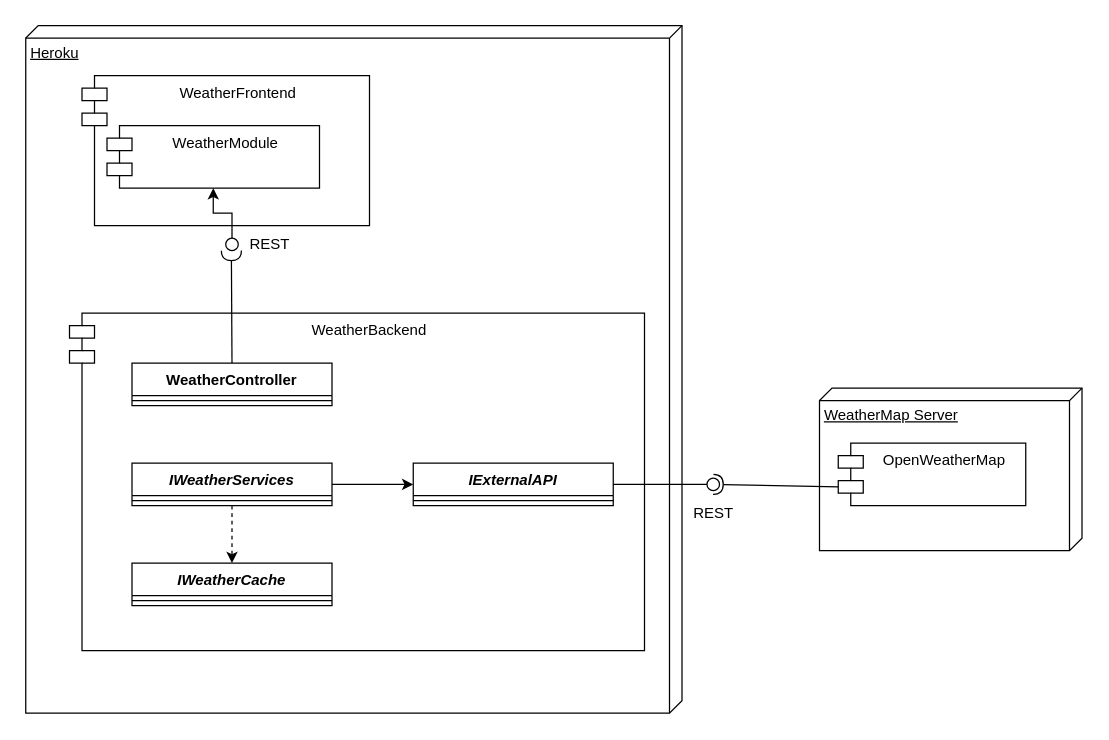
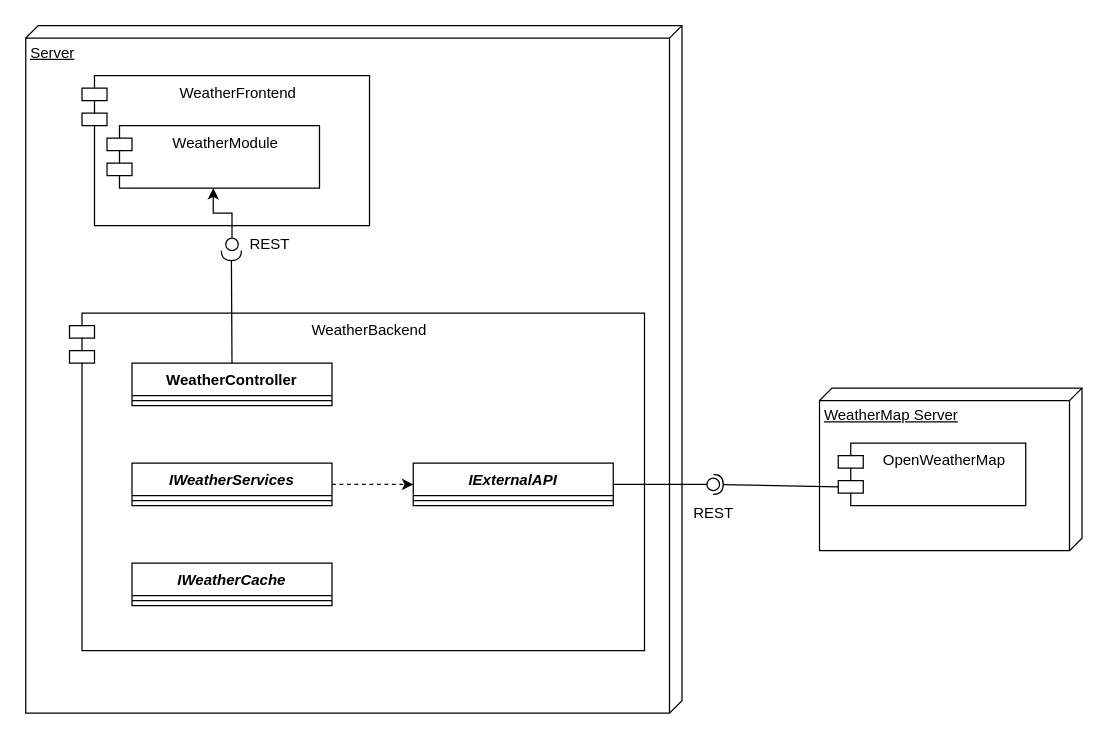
  <mxCell id="0" />
  <mxCell id="1" parent="0" />
  <mxCell id="2" value="WeatherMap Server" style="verticalAlign=top;align=left;spacingTop=8;spacingLeft=2;spacingRight=12;shape=cube;size=10;direction=south;fontStyle=4;html=1;" vertex="1" parent="1"><mxGeometry x="655" y="310" width="210" height="130" as="geometry" /></mxCell>
- <mxCell id="3" value="Heroku" style="verticalAlign=top;align=left;spacingTop=8;spacingLeft=2;spacingRight=12;shape=cube;size=10;direction=south;fontStyle=4;html=1;" vertex="1" parent="1"><mxGeometry x="20" y="20" width="525" height="550" as="geometry" /></mxCell>
+ <mxCell id="3" value="Server" style="verticalAlign=top;align=left;spacingTop=8;spacingLeft=2;spacingRight=12;shape=cube;size=10;direction=south;fontStyle=4;html=1;" vertex="1" parent="1"><mxGeometry x="20" y="20" width="525" height="550" as="geometry" /></mxCell>
  <mxCell id="4" value="WeatherBackend" style="shape=module;align=left;spacingLeft=20;align=center;verticalAlign=top;" vertex="1" parent="1"><mxGeometry x="55" y="250" width="460" height="270" as="geometry" /></mxCell>
  <mxCell id="5" value="OpenWeatherMap" style="shape=module;align=left;spacingLeft=20;align=center;verticalAlign=top;" vertex="1" parent="1"><mxGeometry x="670" y="354" width="150" height="50" as="geometry" /></mxCell>
  <mxCell id="6" value="WeatherController" style="swimlane;fontStyle=1;align=center;verticalAlign=top;childLayout=stackLayout;horizontal=1;startSize=26;horizontalStack=0;resizeParent=1;resizeParentMax=0;resizeLast=0;collapsible=1;marginBottom=0;" vertex="1" parent="1"><mxGeometry x="105" y="290" width="160" height="34" as="geometry" /></mxCell>
  <mxCell id="7" value="" style="line;strokeWidth=1;fillColor=none;align=left;verticalAlign=middle;spacingTop=-1;spacingLeft=3;spacingRight=3;rotatable=0;labelPosition=right;points=[];portConstraint=eastwest;" vertex="1" parent="6"><mxGeometry y="26" width="160" height="8" as="geometry" /></mxCell>
- <mxCell id="8" style="edgeStyle=orthogonalEdgeStyle;rounded=0;orthogonalLoop=1;jettySize=auto;html=1;exitX=0.5;exitY=1;exitDx=0;exitDy=0;entryX=0.5;entryY=0;entryDx=0;entryDy=0;dashed=1;" edge="1" parent="1" source="10" target="12"><mxGeometry relative="1" as="geometry" /></mxCell>
- <mxCell id="9" style="edgeStyle=orthogonalEdgeStyle;rounded=0;orthogonalLoop=1;jettySize=auto;html=1;exitX=1;exitY=0.5;exitDx=0;exitDy=0;entryX=0;entryY=0.5;entryDx=0;entryDy=0;dashed=0;" edge="1" parent="1" source="10" target="14"><mxGeometry relative="1" as="geometry" /></mxCell>
+ <mxCell id="9" style="edgeStyle=orthogonalEdgeStyle;rounded=0;orthogonalLoop=1;jettySize=auto;html=1;exitX=1;exitY=0.5;exitDx=0;exitDy=0;entryX=0;entryY=0.5;entryDx=0;entryDy=0;dashed=1;" edge="1" parent="1" source="10" target="14"><mxGeometry relative="1" as="geometry" /></mxCell>
  <mxCell id="10" value="IWeatherServices" style="swimlane;fontStyle=3;align=center;verticalAlign=top;childLayout=stackLayout;horizontal=1;startSize=26;horizontalStack=0;resizeParent=1;resizeParentMax=0;resizeLast=0;collapsible=1;marginBottom=0;" vertex="1" parent="1"><mxGeometry x="105" y="370" width="160" height="34" as="geometry" /></mxCell>
  <mxCell id="11" value="" style="line;strokeWidth=1;fillColor=none;align=left;verticalAlign=middle;spacingTop=-1;spacingLeft=3;spacingRight=3;rotatable=0;labelPosition=right;points=[];portConstraint=eastwest;" vertex="1" parent="10"><mxGeometry y="26" width="160" height="8" as="geometry" /></mxCell>
  <mxCell id="12" value="IWeatherCache" style="swimlane;fontStyle=3;align=center;verticalAlign=top;childLayout=stackLayout;horizontal=1;startSize=26;horizontalStack=0;resizeParent=1;resizeParentMax=0;resizeLast=0;collapsible=1;marginBottom=0;" vertex="1" parent="1"><mxGeometry x="105" y="450" width="160" height="34" as="geometry" /></mxCell>
  <mxCell id="13" value="" style="line;strokeWidth=1;fillColor=none;align=left;verticalAlign=middle;spacingTop=-1;spacingLeft=3;spacingRight=3;rotatable=0;labelPosition=right;points=[];portConstraint=eastwest;" vertex="1" parent="12"><mxGeometry y="26" width="160" height="8" as="geometry" /></mxCell>
  <mxCell id="14" value="IExternalAPI" style="swimlane;fontStyle=3;align=center;verticalAlign=top;childLayout=stackLayout;horizontal=1;startSize=26;horizontalStack=0;resizeParent=1;resizeParentMax=0;resizeLast=0;collapsible=1;marginBottom=0;" vertex="1" parent="1"><mxGeometry x="330" y="370" width="160" height="34" as="geometry" /></mxCell>
  <mxCell id="15" value="" style="line;strokeWidth=1;fillColor=none;align=left;verticalAlign=middle;spacingTop=-1;spacingLeft=3;spacingRight=3;rotatable=0;labelPosition=right;points=[];portConstraint=eastwest;" vertex="1" parent="14"><mxGeometry y="26" width="160" height="8" as="geometry" /></mxCell>
  <mxCell id="16" value="" style="rounded=0;orthogonalLoop=1;jettySize=auto;html=1;endArrow=none;endFill=0;exitX=1;exitY=0.5;exitDx=0;exitDy=0;" edge="1" target="18" parent="1" source="14"><mxGeometry relative="1" as="geometry"><mxPoint x="545" y="387" as="sourcePoint" /></mxGeometry></mxCell>
  <mxCell id="17" value="" style="rounded=0;orthogonalLoop=1;jettySize=auto;html=1;endArrow=halfCircle;endFill=0;entryX=0.5;entryY=0.5;entryDx=0;entryDy=0;endSize=6;strokeWidth=1;exitX=0;exitY=0;exitDx=0;exitDy=35;exitPerimeter=0;" edge="1" target="18" parent="1" source="5"><mxGeometry relative="1" as="geometry"><mxPoint x="585" y="387" as="sourcePoint" /></mxGeometry></mxCell>
  <mxCell id="18" value="" style="ellipse;whiteSpace=wrap;html=1;fontFamily=Helvetica;fontSize=12;fontColor=#000000;align=center;strokeColor=#000000;fillColor=#ffffff;points=[];aspect=fixed;resizable=0;" vertex="1" parent="1"><mxGeometry x="565" y="382" width="10" height="10" as="geometry" /></mxCell>
  <mxCell id="19" value="REST" style="text;html=1;align=center;verticalAlign=middle;resizable=0;points=[];autosize=1;" vertex="1" parent="1"><mxGeometry x="545" y="400" width="50" height="20" as="geometry" /></mxCell>
  <mxCell id="20" value="WeatherFrontend" style="shape=module;align=left;spacingLeft=20;align=center;verticalAlign=top;" vertex="1" parent="1"><mxGeometry x="65" y="60" width="230" height="120" as="geometry" /></mxCell>
  <mxCell id="21" value="WeatherModule" style="shape=module;align=left;spacingLeft=20;align=center;verticalAlign=top;" vertex="1" parent="1"><mxGeometry x="85" y="100" width="170" height="50" as="geometry" /></mxCell>
  <mxCell id="22" value="" style="rounded=0;orthogonalLoop=1;jettySize=auto;html=1;endArrow=halfCircle;endFill=0;endSize=6;strokeWidth=1;exitX=0.5;exitY=0;exitDx=0;exitDy=0;" edge="1" parent="1" source="6"><mxGeometry relative="1" as="geometry"><mxPoint x="184.5" y="215" as="sourcePoint" /><mxPoint x="184.5" y="200" as="targetPoint" /></mxGeometry></mxCell>
  <mxCell id="23" style="edgeStyle=orthogonalEdgeStyle;rounded=0;orthogonalLoop=1;jettySize=auto;html=1;entryX=0.5;entryY=1;entryDx=0;entryDy=0;" edge="1" parent="1" source="24" target="21"><mxGeometry relative="1" as="geometry" /></mxCell>
  <mxCell id="24" value="" style="ellipse;whiteSpace=wrap;html=1;fontFamily=Helvetica;fontSize=12;fontColor=#000000;align=center;strokeColor=#000000;fillColor=#ffffff;points=[];aspect=fixed;resizable=0;direction=west;rotation=90;" vertex="1" parent="1"><mxGeometry x="180" y="190" width="10" height="10" as="geometry" /></mxCell>
  <mxCell id="25" value="REST" style="text;html=1;align=center;verticalAlign=middle;resizable=0;points=[];autosize=1;" vertex="1" parent="1"><mxGeometry x="190" y="185" width="50" height="20" as="geometry" /></mxCell>
